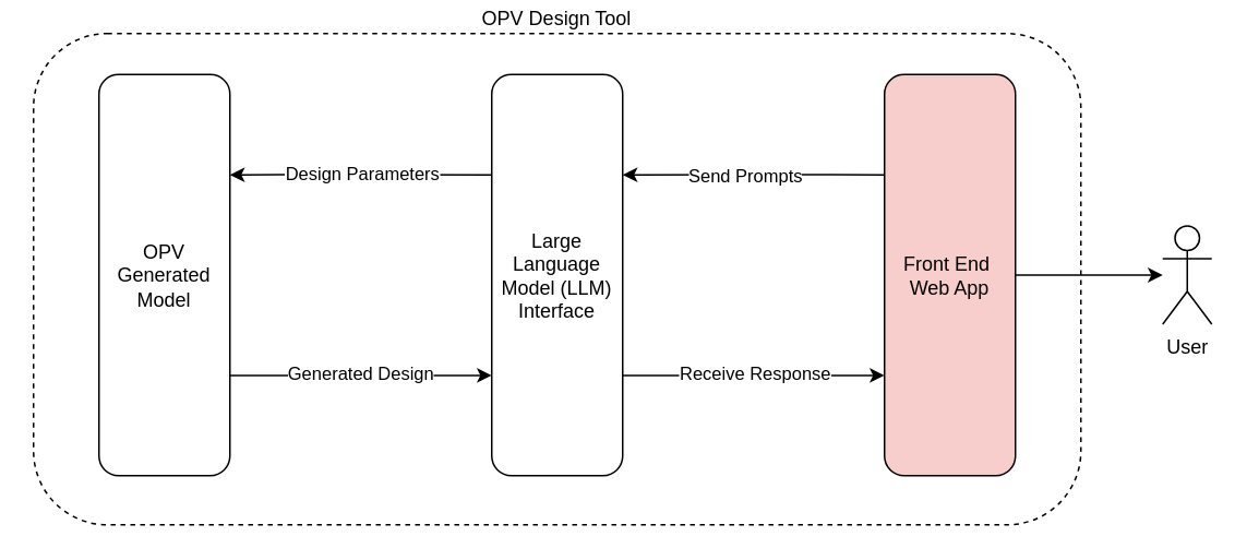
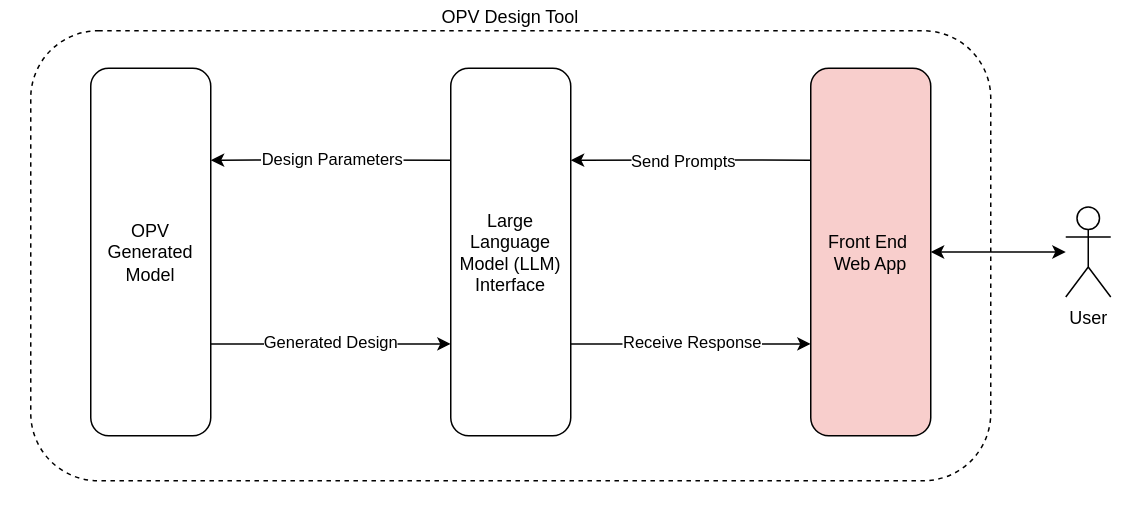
  <mxCell id="0" />
  <mxCell id="1" parent="0" />
  <mxCell id="2" value="OPV Design Tool" style="rounded=1;whiteSpace=wrap;html=1;fillColor=none;dashed=1;labelPosition=center;verticalLabelPosition=top;align=center;verticalAlign=bottom;" vertex="1" parent="1"><mxGeometry x="20" y="20" width="640" height="300" as="geometry" /></mxCell>
- <mxCell id="3" style="edgeStyle=orthogonalEdgeStyle;rounded=0;orthogonalLoop=1;jettySize=auto;html=1;entryX=1;entryY=0.5;entryDx=0;entryDy=0;startArrow=classic;startFill=1;endArrow=none;" edge="1" parent="1" source="4" target="7"><mxGeometry relative="1" as="geometry" /></mxCell>
+ <mxCell id="3" style="edgeStyle=orthogonalEdgeStyle;rounded=0;orthogonalLoop=1;jettySize=auto;html=1;entryX=1;entryY=0.5;entryDx=0;entryDy=0;startArrow=classic;startFill=1;" edge="1" parent="1" source="4" target="7"><mxGeometry relative="1" as="geometry" /></mxCell>
  <mxCell id="4" value="&lt;div&gt;User&lt;/div&gt;" style="shape=umlActor;verticalLabelPosition=bottom;verticalAlign=top;html=1;outlineConnect=0;" vertex="1" parent="1"><mxGeometry x="710" y="137.5" width="30" height="60" as="geometry" /></mxCell>
  <mxCell id="5" style="edgeStyle=orthogonalEdgeStyle;rounded=0;orthogonalLoop=1;jettySize=auto;html=1;exitX=0;exitY=0.25;exitDx=0;exitDy=0;entryX=1;entryY=0.25;entryDx=0;entryDy=0;" edge="1" parent="1" source="7" target="12"><mxGeometry relative="1" as="geometry" /></mxCell>
  <mxCell id="6" value="Send Prompts" style="edgeLabel;html=1;align=center;verticalAlign=middle;resizable=0;points=[];" vertex="1" connectable="0" parent="5"><mxGeometry x="0.077" relative="1" as="geometry"><mxPoint as="offset" /></mxGeometry></mxCell>
  <mxCell id="7" value="&lt;div&gt;Front End&amp;nbsp;&lt;/div&gt;&lt;div&gt;Web App&lt;/div&gt;" style="rounded=1;whiteSpace=wrap;html=1;fillColor=#f8cecc;" vertex="1" parent="1"><mxGeometry x="540" y="45" width="80" height="245" as="geometry" /></mxCell>
  <mxCell id="8" style="edgeStyle=orthogonalEdgeStyle;rounded=0;orthogonalLoop=1;jettySize=auto;html=1;exitX=1;exitY=0.75;exitDx=0;exitDy=0;entryX=0;entryY=0.75;entryDx=0;entryDy=0;" edge="1" parent="1" source="12" target="7"><mxGeometry relative="1" as="geometry" /></mxCell>
  <mxCell id="9" value="Receive Response" style="edgeLabel;html=1;align=center;verticalAlign=middle;resizable=0;points=[];" vertex="1" connectable="0" parent="8"><mxGeometry x="-0.134" y="1" relative="1" as="geometry"><mxPoint x="11" as="offset" /></mxGeometry></mxCell>
  <mxCell id="10" style="edgeStyle=orthogonalEdgeStyle;rounded=0;orthogonalLoop=1;jettySize=auto;html=1;exitX=0;exitY=0.25;exitDx=0;exitDy=0;entryX=1;entryY=0.25;entryDx=0;entryDy=0;" edge="1" parent="1" source="12" target="15"><mxGeometry relative="1" as="geometry" /></mxCell>
  <mxCell id="11" value="Design Parameters" style="edgeLabel;html=1;align=center;verticalAlign=middle;resizable=0;points=[];" vertex="1" connectable="0" parent="10"><mxGeometry x="0.004" y="-1" relative="1" as="geometry"><mxPoint as="offset" /></mxGeometry></mxCell>
  <mxCell id="12" value="&lt;div&gt;Large Language Model (LLM)&lt;/div&gt;&lt;div&gt;Interface&lt;/div&gt;" style="rounded=1;whiteSpace=wrap;html=1;" vertex="1" parent="1"><mxGeometry x="300" y="45" width="80" height="245" as="geometry" /></mxCell>
  <mxCell id="13" style="edgeStyle=orthogonalEdgeStyle;rounded=0;orthogonalLoop=1;jettySize=auto;html=1;exitX=1;exitY=0.75;exitDx=0;exitDy=0;entryX=0;entryY=0.75;entryDx=0;entryDy=0;" edge="1" parent="1" source="15" target="12"><mxGeometry relative="1" as="geometry" /></mxCell>
  <mxCell id="14" value="Generated Design" style="edgeLabel;html=1;align=center;verticalAlign=middle;resizable=0;points=[];" vertex="1" connectable="0" parent="13"><mxGeometry x="-0.009" y="1" relative="1" as="geometry"><mxPoint as="offset" /></mxGeometry></mxCell>
  <mxCell id="15" value="OPV Generated Model" style="rounded=1;whiteSpace=wrap;html=1;" vertex="1" parent="1"><mxGeometry x="60" y="45" width="80" height="245" as="geometry" /></mxCell>
